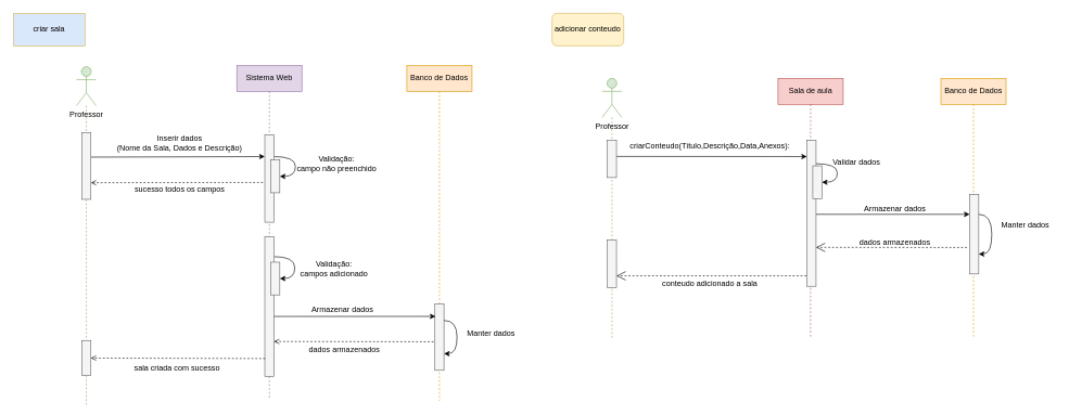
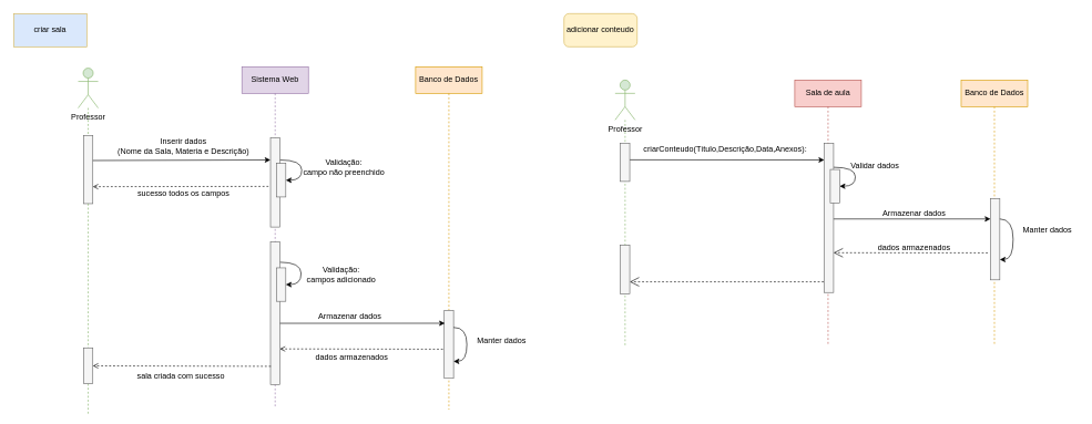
  <mxCell id="0" />
  <mxCell id="1" parent="0" />
  <mxCell id="2" value="" style="endArrow=classic;html=1;rounded=0;entryX=0.75;entryY=0;entryDx=0;entryDy=0;" edge="1" parent="1" source="39" target="48"><mxGeometry width="50" height="50" relative="1" as="geometry"><mxPoint x="1255.51" y="331.63" as="sourcePoint" /><mxPoint x="1489.51" y="332" as="targetPoint" /></mxGeometry></mxCell>
  <mxCell id="3" value="" style="endArrow=classic;html=1;rounded=0;entryX=0.89;entryY=0.002;entryDx=0;entryDy=0;entryPerimeter=0;" edge="1" parent="1" target="46"><mxGeometry width="50" height="50" relative="1" as="geometry"><mxPoint x="943.87" y="240" as="sourcePoint" /><mxPoint x="1233.87" y="240" as="targetPoint" /></mxGeometry></mxCell>
  <mxCell id="4" value="" style="endArrow=open;endFill=1;endSize=12;html=1;rounded=0;dashed=1;entryX=0.25;entryY=1;entryDx=0;entryDy=0;" edge="1" parent="1" source="39" target="52"><mxGeometry width="160" relative="1" as="geometry"><mxPoint x="1003.87" y="330" as="sourcePoint" /><mxPoint x="1163.87" y="330" as="targetPoint" /></mxGeometry></mxCell>
  <mxCell id="5" value="" style="endArrow=open;html=1;rounded=0;endFill=0;dashed=1;entryX=0.25;entryY=1;entryDx=0;entryDy=0;exitX=0.429;exitY=0.285;exitDx=0;exitDy=0;exitPerimeter=0;" parent="1" source="22" target="27" edge="1"><mxGeometry width="50" height="50" relative="1" as="geometry"><mxPoint x="635" y="520" as="sourcePoint" /><mxPoint x="424" y="520" as="targetPoint" /></mxGeometry></mxCell>
  <mxCell id="6" value="" style="endArrow=classic;html=1;rounded=0;entryX=0.75;entryY=0;entryDx=0;entryDy=0;exitX=0.635;exitY=0.786;exitDx=0;exitDy=0;exitPerimeter=0;" parent="1" source="14" target="9" edge="1"><mxGeometry width="50" height="50" relative="1" as="geometry"><mxPoint x="144" y="248" as="sourcePoint" /><mxPoint x="387" y="248" as="targetPoint" /></mxGeometry></mxCell>
  <mxCell id="7" value="Sistema Web" style="shape=umlLifeline;perimeter=lifelinePerimeter;whiteSpace=wrap;html=1;container=1;dropTarget=0;collapsible=0;recursiveResize=0;outlineConnect=0;portConstraint=eastwest;newEdgeStyle={&quot;curved&quot;:0,&quot;rounded&quot;:0};fillColor=#e1d5e7;strokeColor=#9673a6;" parent="1" vertex="1"><mxGeometry x="363.01" y="100" width="100" height="512" as="geometry" /></mxCell>
  <mxCell id="8" style="edgeStyle=orthogonalEdgeStyle;rounded=0;orthogonalLoop=1;jettySize=auto;html=1;exitX=0.75;exitY=1;exitDx=0;exitDy=0;entryX=0.5;entryY=1;entryDx=0;entryDy=0;curved=1;" parent="1" source="9" target="25" edge="1"><mxGeometry relative="1" as="geometry"><Array as="points"><mxPoint x="453" y="240" /><mxPoint x="453" y="271" /></Array></mxGeometry></mxCell>
  <mxCell id="9" value="" style="rounded=0;whiteSpace=wrap;html=1;rotation=-90;fillColor=#f5f5f5;fontColor=#333333;strokeColor=#666666;" parent="1" vertex="1"><mxGeometry x="345.7" y="266.85" width="134.64" height="14" as="geometry" /></mxCell>
  <mxCell id="10" value="" style="group" parent="1" vertex="1" connectable="0"><mxGeometry x="117" y="132" width="137.38" height="435" as="geometry" /></mxCell>
  <mxCell id="11" style="edgeStyle=orthogonalEdgeStyle;rounded=0;orthogonalLoop=1;jettySize=auto;html=1;endArrow=none;endFill=0;dashed=1;fillColor=#d5e8d4;strokeColor=#82b366;" parent="10" source="16" edge="1"><mxGeometry relative="1" as="geometry"><mxPoint x="15" y="491" as="targetPoint" /></mxGeometry></mxCell>
  <mxCell id="12" value="Professor" style="shape=umlActor;verticalLabelPosition=bottom;verticalAlign=top;html=1;outlineConnect=0;fillColor=#d5e8d4;strokeColor=#82b366;" parent="10" vertex="1"><mxGeometry y="-30" width="30" height="60" as="geometry" /></mxCell>
  <mxCell id="13" value="" style="edgeStyle=orthogonalEdgeStyle;rounded=0;orthogonalLoop=1;jettySize=auto;html=1;endArrow=none;endFill=0;dashed=1;fillColor=#d5e8d4;strokeColor=#82b366;" parent="10" source="12" target="14" edge="1"><mxGeometry relative="1" as="geometry"><mxPoint x="15" y="435" as="targetPoint" /><mxPoint x="15" y="60" as="sourcePoint" /></mxGeometry></mxCell>
  <mxCell id="14" value="" style="rounded=0;whiteSpace=wrap;html=1;rotation=-90;fillColor=#f5f5f5;fontColor=#333333;strokeColor=#666666;" parent="10" vertex="1"><mxGeometry x="-36.1" y="115.84" width="102.19" height="14" as="geometry" /></mxCell>
  <mxCell id="15" value="" style="edgeStyle=orthogonalEdgeStyle;rounded=0;orthogonalLoop=1;jettySize=auto;html=1;endArrow=none;endFill=0;dashed=1;fillColor=#d5e8d4;strokeColor=#82b366;" parent="10" source="14" target="16" edge="1"><mxGeometry relative="1" as="geometry"><mxPoint x="-312" y="702" as="targetPoint" /><mxPoint x="-312" y="312" as="sourcePoint" /></mxGeometry></mxCell>
  <mxCell id="16" value="" style="rounded=0;whiteSpace=wrap;html=1;rotation=-90;fillColor=#f5f5f5;fontColor=#333333;strokeColor=#666666;" parent="10" vertex="1"><mxGeometry x="-12" y="411" width="54" height="14" as="geometry" /></mxCell>
  <mxCell id="17" value="Banco de Dados" style="shape=umlLifeline;perimeter=lifelinePerimeter;whiteSpace=wrap;html=1;container=1;dropTarget=0;collapsible=0;recursiveResize=0;outlineConnect=0;portConstraint=eastwest;newEdgeStyle={&quot;curved&quot;:0,&quot;rounded&quot;:0};fillColor=#ffe6cc;strokeColor=#d79b00;" parent="1" vertex="1"><mxGeometry x="624.09" y="100" width="100" height="516" as="geometry" /></mxCell>
- <mxCell id="18" value="Inserir dados &lt;br&gt;(Nome da Sala, Dados e Descrição&lt;span style=&quot;background-color: initial;&quot;&gt;)&lt;/span&gt;" style="text;html=1;align=center;verticalAlign=middle;resizable=0;points=[];autosize=1;strokeColor=none;fillColor=none;" parent="1" vertex="1"><mxGeometry x="167" y="199" width="215" height="41" as="geometry" /></mxCell>
+ <mxCell id="18" value="Inserir dados &lt;br&gt;(Nome da Sala, Materia e Descrição&lt;span style=&quot;background-color: initial;&quot;&gt;)&lt;/span&gt;" style="text;html=1;align=center;verticalAlign=middle;resizable=0;points=[];autosize=1;strokeColor=none;fillColor=none;" parent="1" vertex="1"><mxGeometry x="167" y="199" width="215" height="41" as="geometry" /></mxCell>
  <mxCell id="19" value="Validação: &lt;br&gt;campo não preenchido" style="text;html=1;align=center;verticalAlign=middle;resizable=0;points=[];autosize=1;strokeColor=none;fillColor=none;" parent="1" vertex="1"><mxGeometry x="446" y="231" width="140" height="41" as="geometry" /></mxCell>
  <mxCell id="20" value="" style="endArrow=open;html=1;rounded=0;endFill=0;dashed=1;entryX=0.25;entryY=1;entryDx=0;entryDy=0;" parent="1" target="14" edge="1"><mxGeometry width="50" height="50" relative="1" as="geometry"><mxPoint x="403" y="280" as="sourcePoint" /><mxPoint x="254.38" y="277.69" as="targetPoint" /></mxGeometry></mxCell>
  <mxCell id="21" value="sucesso todos os campos" style="text;html=1;align=center;verticalAlign=middle;resizable=0;points=[];autosize=1;strokeColor=none;fillColor=none;" parent="1" vertex="1"><mxGeometry x="191.5" y="277.69" width="166" height="26" as="geometry" /></mxCell>
  <mxCell id="22" value="" style="rounded=0;whiteSpace=wrap;html=1;rotation=-90;fillColor=#f5f5f5;fontColor=#333333;strokeColor=#666666;" parent="1" vertex="1"><mxGeometry x="623" y="510.73" width="102.19" height="14" as="geometry" /></mxCell>
  <mxCell id="23" value="" style="endArrow=classic;html=1;rounded=0;entryX=0.811;entryY=0.071;entryDx=0;entryDy=0;entryPerimeter=0;" parent="1" target="22" edge="1"><mxGeometry width="50" height="50" relative="1" as="geometry"><mxPoint x="413" y="486" as="sourcePoint" /><mxPoint x="606" y="488" as="targetPoint" /></mxGeometry></mxCell>
  <mxCell id="24" value="Armazenar dados" style="text;html=1;align=center;verticalAlign=middle;resizable=0;points=[];autosize=1;strokeColor=none;fillColor=none;" parent="1" vertex="1"><mxGeometry x="468" y="462" width="113" height="26" as="geometry" /></mxCell>
  <mxCell id="25" value="" style="rounded=0;whiteSpace=wrap;html=1;rotation=-90;fillColor=#f5f5f5;fontColor=#333333;strokeColor=#666666;" parent="1" vertex="1"><mxGeometry x="396.82" y="263.69" width="50.38" height="14" as="geometry" /></mxCell>
  <mxCell id="26" style="edgeStyle=orthogonalEdgeStyle;rounded=0;orthogonalLoop=1;jettySize=auto;html=1;exitX=0.858;exitY=0.999;exitDx=0;exitDy=0;entryX=0.5;entryY=1;entryDx=0;entryDy=0;curved=1;exitPerimeter=0;" parent="1" source="27" target="29" edge="1"><mxGeometry relative="1" as="geometry"><Array as="points"><mxPoint x="452" y="394" /><mxPoint x="452" y="428" /></Array></mxGeometry></mxCell>
  <mxCell id="27" value="" style="rounded=0;whiteSpace=wrap;html=1;rotation=-90;fillColor=#f5f5f5;fontColor=#333333;strokeColor=#666666;" parent="1" vertex="1"><mxGeometry x="305.71" y="463.89" width="214.61" height="14" as="geometry" /></mxCell>
  <mxCell id="28" value="Validação:&lt;br&gt;campos adicionado" style="text;html=1;align=center;verticalAlign=middle;resizable=0;points=[];autosize=1;strokeColor=none;fillColor=none;" parent="1" vertex="1"><mxGeometry x="447.2" y="391" width="129" height="41" as="geometry" /></mxCell>
  <mxCell id="29" value="" style="rounded=0;whiteSpace=wrap;html=1;rotation=-90;fillColor=#f5f5f5;fontColor=#333333;strokeColor=#666666;" parent="1" vertex="1"><mxGeometry x="396.82" y="420.75" width="50.38" height="14" as="geometry" /></mxCell>
  <mxCell id="30" style="edgeStyle=orthogonalEdgeStyle;rounded=0;orthogonalLoop=1;jettySize=auto;html=1;exitX=0.75;exitY=1;exitDx=0;exitDy=0;entryX=0.25;entryY=1;entryDx=0;entryDy=0;curved=1;" parent="1" source="22" target="22" edge="1"><mxGeometry relative="1" as="geometry" /></mxCell>
  <mxCell id="31" value="Manter dados" style="text;html=1;align=center;verticalAlign=middle;resizable=0;points=[];autosize=1;strokeColor=none;fillColor=none;" parent="1" vertex="1"><mxGeometry x="707.09" y="499.82" width="91" height="26" as="geometry" /></mxCell>
  <mxCell id="32" value="dados armazenados" style="text;html=1;align=center;verticalAlign=middle;resizable=0;points=[];autosize=1;strokeColor=none;fillColor=none;" parent="1" vertex="1"><mxGeometry x="464.01" y="524.73" width="127" height="26" as="geometry" /></mxCell>
  <mxCell id="33" value="sala criada com sucesso" style="text;html=1;align=center;verticalAlign=middle;resizable=0;points=[];autosize=1;strokeColor=none;fillColor=none;" parent="1" vertex="1"><mxGeometry x="196.7" y="552" width="149" height="26" as="geometry" /></mxCell>
  <mxCell id="34" value="" style="endArrow=open;html=1;rounded=0;endFill=0;dashed=1;entryX=0.5;entryY=1;entryDx=0;entryDy=0;" parent="1" target="16" edge="1"><mxGeometry width="50" height="50" relative="1" as="geometry"><mxPoint x="406.5" y="550.73" as="sourcePoint" /><mxPoint x="142.5" y="550.73" as="targetPoint" /></mxGeometry></mxCell>
  <mxCell id="35" style="edgeStyle=orthogonalEdgeStyle;rounded=0;orthogonalLoop=1;jettySize=auto;html=1;endArrow=none;endFill=0;dashed=1;fillColor=#d5e8d4;strokeColor=#82b366;" parent="1" source="36" edge="1"><mxGeometry relative="1" as="geometry"><mxPoint x="938.87" y="520" as="targetPoint" /></mxGeometry></mxCell>
  <mxCell id="36" value="Professor" style="shape=umlActor;verticalLabelPosition=bottom;verticalAlign=top;html=1;outlineConnect=0;fillColor=#d5e8d4;strokeColor=#82b366;" parent="1" vertex="1"><mxGeometry x="923.87" y="120" width="30" height="60" as="geometry" /></mxCell>
  <mxCell id="37" value="criar sala" style="html=1;whiteSpace=wrap;fillColor=#dae8fc;strokeColor=#d6b656;" parent="1" vertex="1"><mxGeometry x="20" width="110" height="50" as="geometry" y="20" /></mxCell>
  <mxCell id="38" value="adicionar conteudo" style="html=1;whiteSpace=wrap;fillColor=#fff2cc;strokeColor=#d6b656;rounded=1;" parent="1" vertex="1"><mxGeometry width="110" height="50" as="geometry" x="847" y="20" /></mxCell>
  <mxCell id="39" value="Sala de aula" style="shape=umlLifeline;perimeter=lifelinePerimeter;whiteSpace=wrap;html=1;container=1;dropTarget=0;collapsible=0;recursiveResize=0;outlineConnect=0;portConstraint=eastwest;newEdgeStyle={&quot;curved&quot;:0,&quot;rounded&quot;:0};fillColor=#f8cecc;strokeColor=#b85450;" parent="1" vertex="1"><mxGeometry x="1193.87" y="120" width="100" height="400" as="geometry" /></mxCell>
  <mxCell id="40" value="Banco de Dados" style="shape=umlLifeline;perimeter=lifelinePerimeter;whiteSpace=wrap;html=1;container=1;dropTarget=0;collapsible=0;recursiveResize=0;outlineConnect=0;portConstraint=eastwest;newEdgeStyle={&quot;curved&quot;:0,&quot;rounded&quot;:0};fillColor=#ffe6cc;strokeColor=#d79b00;" vertex="1" parent="1"><mxGeometry x="1443.87" y="120" width="100" height="400" as="geometry" /></mxCell>
  <mxCell id="41" value="" style="rounded=0;whiteSpace=wrap;html=1;rotation=-90;fillColor=#f5f5f5;fontColor=#333333;strokeColor=#666666;" vertex="1" parent="1"><mxGeometry x="910.12" y="236.75" width="57.5" height="14" as="geometry" /></mxCell>
  <mxCell id="42" value="criarConteudo(&lt;span style=&quot;text-wrap-mode: wrap;&quot;&gt;Título,Descrição,Data,Anexos&lt;/span&gt;):" style="text;html=1;align=center;verticalAlign=middle;resizable=0;points=[];autosize=1;strokeColor=none;fillColor=none;" vertex="1" parent="1"><mxGeometry x="953.87" y="210" width="270" height="30" as="geometry" /></mxCell>
  <mxCell id="43" value="Validar dados" style="text;html=1;align=center;verticalAlign=middle;resizable=0;points=[];autosize=1;strokeColor=none;fillColor=none;" vertex="1" parent="1"><mxGeometry x="1263.87" y="233.69" width="100" height="30" as="geometry" /></mxCell>
  <mxCell id="44" value="Armazenar dados" style="text;html=1;align=center;verticalAlign=middle;resizable=0;points=[];autosize=1;strokeColor=none;fillColor=none;" vertex="1" parent="1"><mxGeometry x="1312.51" y="304.6" width="120" height="30" as="geometry" /></mxCell>
  <mxCell id="45" style="edgeStyle=orthogonalEdgeStyle;rounded=0;orthogonalLoop=1;jettySize=auto;html=1;exitX=0.841;exitY=0.991;exitDx=0;exitDy=0;entryX=0.5;entryY=1;entryDx=0;entryDy=0;curved=1;exitPerimeter=0;" edge="1" parent="1" source="46" target="47"><mxGeometry relative="1" as="geometry"><Array as="points"><mxPoint x="1284.87" y="251" /><mxPoint x="1284.87" y="280" /></Array></mxGeometry></mxCell>
  <mxCell id="46" value="" style="rounded=0;whiteSpace=wrap;html=1;rotation=-90;fillColor=#f5f5f5;fontColor=#333333;strokeColor=#666666;" vertex="1" parent="1"><mxGeometry x="1133.12" y="320.6" width="224.14" height="14" as="geometry" /></mxCell>
  <mxCell id="47" value="" style="rounded=0;whiteSpace=wrap;html=1;rotation=-90;fillColor=#f5f5f5;fontColor=#333333;strokeColor=#666666;" vertex="1" parent="1"><mxGeometry x="1228.99" y="272.69" width="50.38" height="14" as="geometry" /></mxCell>
  <mxCell id="48" value="" style="rounded=0;whiteSpace=wrap;html=1;rotation=-90;fillColor=#f5f5f5;fontColor=#333333;strokeColor=#666666;" vertex="1" parent="1"><mxGeometry x="1433.87" y="352.54" width="122.19" height="14" as="geometry" /></mxCell>
  <mxCell id="49" style="edgeStyle=orthogonalEdgeStyle;rounded=0;orthogonalLoop=1;jettySize=auto;html=1;exitX=0.75;exitY=1;exitDx=0;exitDy=0;entryX=0.25;entryY=1;entryDx=0;entryDy=0;curved=1;" edge="1" parent="1" source="48" target="48"><mxGeometry relative="1" as="geometry" /></mxCell>
  <mxCell id="50" value="Manter dados" style="text;html=1;align=center;verticalAlign=middle;resizable=0;points=[];autosize=1;strokeColor=none;fillColor=none;" vertex="1" parent="1"><mxGeometry x="1527.96" y="331.63" width="91" height="26" as="geometry" /></mxCell>
  <mxCell id="51" value="dados armazenados" style="text;html=1;align=center;verticalAlign=middle;resizable=0;points=[];autosize=1;strokeColor=none;fillColor=none;" vertex="1" parent="1"><mxGeometry x="1309.01" y="359" width="127" height="26" as="geometry" /></mxCell>
  <mxCell id="52" value="" style="rounded=0;whiteSpace=wrap;html=1;rotation=-90;fillColor=#f5f5f5;fontColor=#333333;strokeColor=#666666;" vertex="1" parent="1"><mxGeometry x="902" y="398.13" width="73.75" height="14" as="geometry" /></mxCell>
- <mxCell id="53" value="conteudo adicionado a sala" style="text;html=1;align=center;verticalAlign=middle;resizable=0;points=[];autosize=1;strokeColor=none;fillColor=none;" vertex="1" parent="1"><mxGeometry x="1003.87" y="420.75" width="170" height="30" as="geometry" /></mxCell>
  <mxCell id="54" value="" style="endArrow=open;endFill=1;endSize=12;html=1;rounded=0;dashed=1;entryX=0.267;entryY=0.995;entryDx=0;entryDy=0;entryPerimeter=0;" edge="1" parent="1" target="46"><mxGeometry width="160" relative="1" as="geometry"><mxPoint x="1483.87" y="380" as="sourcePoint" /><mxPoint x="1253.87" y="380" as="targetPoint" /></mxGeometry></mxCell>
